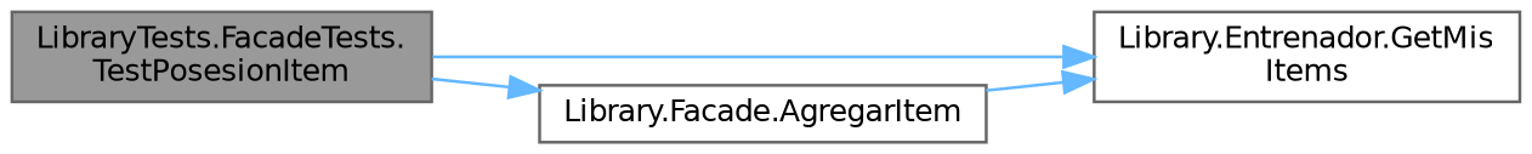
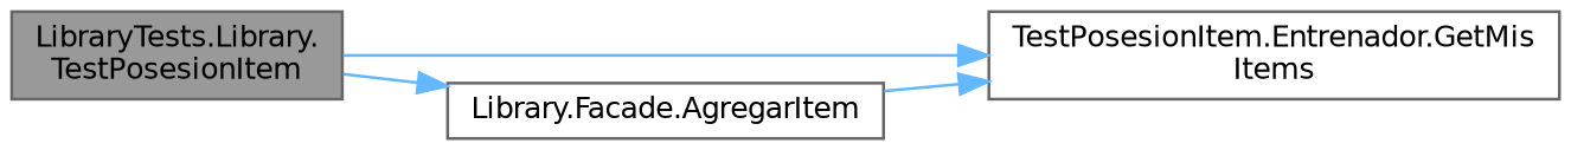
  digraph {
    rankdir=LR
    node [color=grey40 fillcolor=white fontname=Helvetica fontsize=10 shape=box style=filled]
    edge [color=steelblue1 fontname=Helvetica fontsize=10 labelfontname=Helvetica labelfontsize=10 style=solid]
-   n1 [color=gray40 fillcolor=grey60 fontcolor=black height=0.2 label="LibraryTests.FacadeTests.\lTestPosesionItem" width=0.4]
-   n2 [height=0.2 label="Library.Entrenador.GetMis\lItems" width=0.4]
+   n1 [color=gray40 fillcolor=grey60 fontcolor=black height=0.2 label="LibraryTests.Library.\lTestPosesionItem" width=0.4]
+   n2 [height=0.2 label="TestPosesionItem.Entrenador.GetMis\lItems" width=0.4]
    n3 [height=0.2 label="Library.Facade.AgregarItem" width=0.4]
    n1 -> n2
    n1 -> n3
    n3 -> n2
  }
